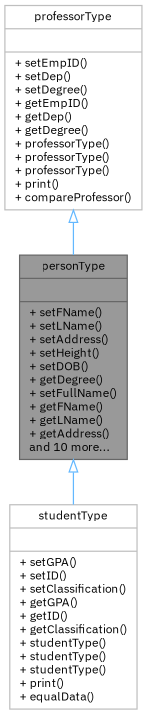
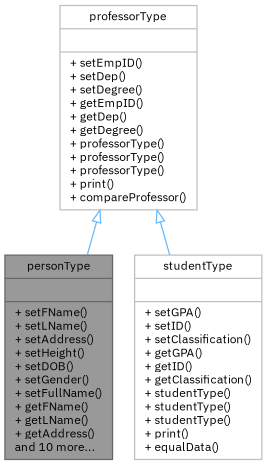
  digraph {
    fontname="IBM Plex Sans"
    node [color=grey75 fillcolor=white fontname="IBM Plex Sans" fontsize=10 shape=record style=filled]
    edge [arrowtail=onormal color=steelblue1 dir=back fontname="IBM Plex Sans" fontsize=10 labelfontname=Helvetica labelfontsize=10 style=solid]
-   n1 [color=gray40 fillcolor=grey60 fontcolor=black height=0.2 label="{personType\n||+ setFName()\l+ setLName()\l+ setAddress()\l+ setHeight()\l+ setDOB()\l+ getDegree()\l+ setFullName()\l+ getFName()\l+ getLName()\l+ getAddress()\land 10 more...\l}" width=0.4]
+   n1 [color=gray40 fillcolor=grey60 fontcolor=black height=0.2 label="{personType\n||+ setFName()\l+ setLName()\l+ setAddress()\l+ setHeight()\l+ setDOB()\l+ setGender()\l+ setFullName()\l+ getFName()\l+ getLName()\l+ getAddress()\land 10 more...\l}" width=0.4]
    n2 [height=0.2 label="{studentType\n||+ setGPA()\l+ setID()\l+ setClassification()\l+ getGPA()\l+ getID()\l+ getClassification()\l+ studentType()\l+ studentType()\l+ studentType()\l+ print()\l+ equalData()\l}" width=0.4]
    n3 [height=0.2 label="{professorType\n||+ setEmpID()\l+ setDep()\l+ setDegree()\l+ getEmpID()\l+ getDep()\l+ getDegree()\l+ professorType()\l+ professorType()\l+ professorType()\l+ print()\l+ compareProfessor()\l}" width=0.4]
-   n1 -> n2
+   n3 -> n2
    n3 -> n1
  }
